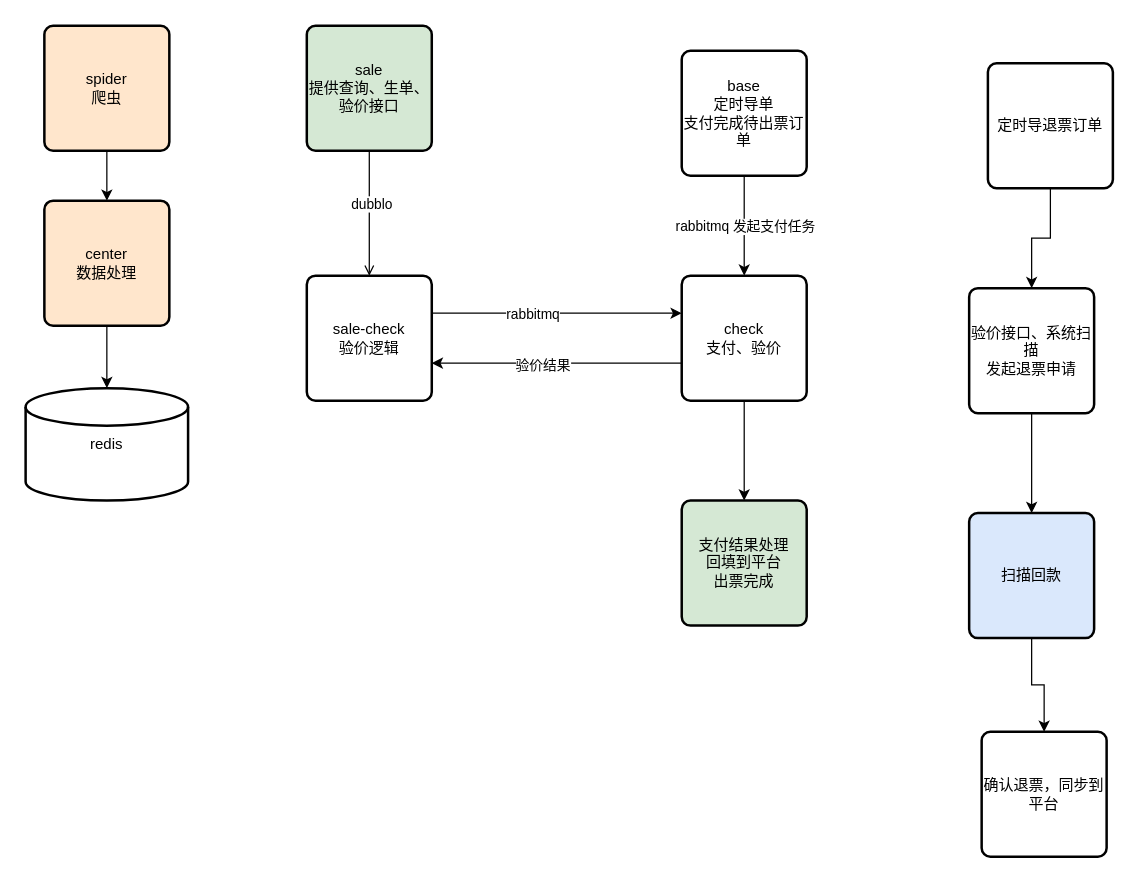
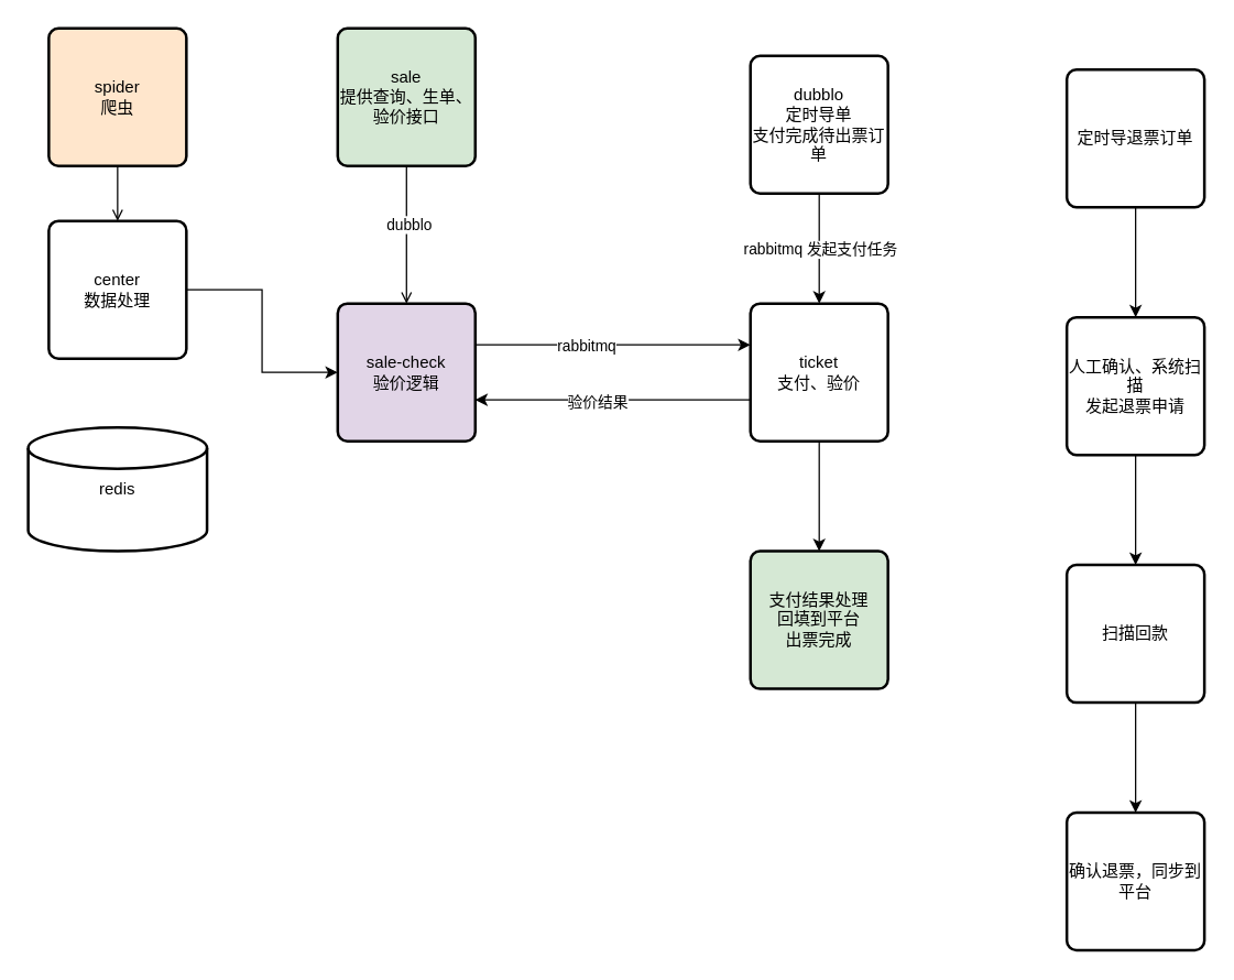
  <mxCell id="0" />
  <mxCell id="1" parent="0" />
- <mxCell id="2" value="" style="edgeStyle=orthogonalEdgeStyle;rounded=0;orthogonalLoop=1;jettySize=auto;html=1;" edge="1" parent="1" source="3" target="4"><mxGeometry relative="1" as="geometry" /></mxCell>
- <mxCell id="3" value="center&lt;br&gt;数据处理" style="rounded=1;whiteSpace=wrap;html=1;absoluteArcSize=1;arcSize=14;strokeWidth=2;fillColor=#ffe6cc;" vertex="1" parent="1"><mxGeometry x="35" y="160" width="100" height="100" as="geometry" /></mxCell>
+ <mxCell id="2" value="" style="edgeStyle=orthogonalEdgeStyle;rounded=0;orthogonalLoop=1;jettySize=auto;html=1;" edge="1" parent="1" source="3" target="10"><mxGeometry relative="1" as="geometry" /></mxCell>
+ <mxCell id="3" value="center&lt;br&gt;数据处理" style="rounded=1;whiteSpace=wrap;html=1;absoluteArcSize=1;arcSize=14;strokeWidth=2;" vertex="1" parent="1"><mxGeometry x="35" y="160" width="100" height="100" as="geometry" /></mxCell>
  <mxCell id="4" value="redis" style="strokeWidth=2;html=1;shape=mxgraph.flowchart.database;whiteSpace=wrap;" vertex="1" parent="1"><mxGeometry x="20" y="310" width="130" height="90" as="geometry" /></mxCell>
  <mxCell id="5" value="" style="edgeStyle=orthogonalEdgeStyle;rounded=0;orthogonalLoop=1;jettySize=auto;html=1;endArrow=open;" edge="1" parent="1" source="7" target="10"><mxGeometry relative="1" as="geometry" /></mxCell>
  <mxCell id="6" value="dubblo" style="edgeLabel;html=1;align=center;verticalAlign=middle;resizable=0;points=[];" vertex="1" connectable="0" parent="5"><mxGeometry x="-0.167" y="1" relative="1" as="geometry"><mxPoint as="offset" /></mxGeometry></mxCell>
  <mxCell id="7" value="sale&lt;br&gt;提供查询、生单、验价接口" style="rounded=1;whiteSpace=wrap;html=1;absoluteArcSize=1;arcSize=14;strokeWidth=2;fillColor=#d5e8d4;" vertex="1" parent="1"><mxGeometry x="245" y="20" width="100" height="100" as="geometry" /></mxCell>
  <mxCell id="8" style="edgeStyle=orthogonalEdgeStyle;rounded=0;orthogonalLoop=1;jettySize=auto;html=1;entryX=0;entryY=0.5;entryDx=0;entryDy=0;" edge="1" parent="1"><mxGeometry relative="1" as="geometry"><mxPoint x="345" y="250" as="sourcePoint" /><mxPoint x="545" y="250" as="targetPoint" /><Array as="points"><mxPoint x="495" y="250" /><mxPoint x="495" y="250" /></Array></mxGeometry></mxCell>
  <mxCell id="9" value="rabbitmq" style="edgeLabel;html=1;align=center;verticalAlign=middle;resizable=0;points=[];" vertex="1" connectable="0" parent="8"><mxGeometry x="-0.292" y="3" relative="1" as="geometry"><mxPoint x="9" y="3" as="offset" /></mxGeometry></mxCell>
- <mxCell id="10" value="sale-check&lt;br&gt;验价逻辑" style="rounded=1;whiteSpace=wrap;html=1;absoluteArcSize=1;arcSize=14;strokeWidth=2;" vertex="1" parent="1"><mxGeometry x="245" y="220" width="100" height="100" as="geometry" /></mxCell>
- <mxCell id="11" value="" style="edgeStyle=orthogonalEdgeStyle;rounded=0;orthogonalLoop=1;jettySize=auto;html=1;" edge="1" parent="1" source="12" target="3"><mxGeometry relative="1" as="geometry" /></mxCell>
+ <mxCell id="10" value="sale-check&lt;br&gt;验价逻辑" style="rounded=1;whiteSpace=wrap;html=1;absoluteArcSize=1;arcSize=14;strokeWidth=2;fillColor=#e1d5e7;" vertex="1" parent="1"><mxGeometry x="245" y="220" width="100" height="100" as="geometry" /></mxCell>
+ <mxCell id="11" value="" style="edgeStyle=orthogonalEdgeStyle;rounded=0;orthogonalLoop=1;jettySize=auto;html=1;endArrow=open;" edge="1" parent="1" source="12" target="3"><mxGeometry relative="1" as="geometry" /></mxCell>
  <mxCell id="12" value="spider&lt;br&gt;爬虫" style="rounded=1;whiteSpace=wrap;html=1;absoluteArcSize=1;arcSize=14;strokeWidth=2;fillColor=#ffe6cc;" vertex="1" parent="1"><mxGeometry x="35" y="20" width="100" height="100" as="geometry" /></mxCell>
  <mxCell id="13" value="" style="edgeStyle=orthogonalEdgeStyle;rounded=0;orthogonalLoop=1;jettySize=auto;html=1;" edge="1" parent="1" source="15" target="19"><mxGeometry relative="1" as="geometry" /></mxCell>
  <mxCell id="14" value="rabbitmq 发起支付任务" style="edgeLabel;html=1;align=center;verticalAlign=middle;resizable=0;points=[];" vertex="1" connectable="0" parent="13"><mxGeometry x="-0.275" y="-3" relative="1" as="geometry"><mxPoint x="3" y="11" as="offset" /></mxGeometry></mxCell>
- <mxCell id="15" value="base&lt;br&gt;定时导单&lt;br&gt;支付完成待出票订单" style="rounded=1;whiteSpace=wrap;html=1;absoluteArcSize=1;arcSize=14;strokeWidth=2;" vertex="1" parent="1"><mxGeometry x="545" y="40" width="100" height="100" as="geometry" /></mxCell>
+ <mxCell id="15" value="dubblo&lt;br&gt;定时导单&lt;br&gt;支付完成待出票订单" style="rounded=1;whiteSpace=wrap;html=1;absoluteArcSize=1;arcSize=14;strokeWidth=2;" vertex="1" parent="1"><mxGeometry x="545" y="40" width="100" height="100" as="geometry" /></mxCell>
  <mxCell id="16" style="edgeStyle=orthogonalEdgeStyle;rounded=0;orthogonalLoop=1;jettySize=auto;html=1;" edge="1" parent="1" source="19" target="10"><mxGeometry relative="1" as="geometry"><Array as="points"><mxPoint x="445" y="290" /><mxPoint x="445" y="290" /></Array></mxGeometry></mxCell>
  <mxCell id="17" value="验价结果" style="edgeLabel;html=1;align=center;verticalAlign=middle;resizable=0;points=[];" vertex="1" connectable="0" parent="16"><mxGeometry x="0.12" y="1" relative="1" as="geometry"><mxPoint as="offset" /></mxGeometry></mxCell>
  <mxCell id="18" value="" style="edgeStyle=orthogonalEdgeStyle;rounded=0;orthogonalLoop=1;jettySize=auto;html=1;" edge="1" parent="1" source="19" target="20"><mxGeometry relative="1" as="geometry" /></mxCell>
- <mxCell id="19" value="check&lt;br&gt;支付、验价" style="rounded=1;whiteSpace=wrap;html=1;absoluteArcSize=1;arcSize=14;strokeWidth=2;" vertex="1" parent="1"><mxGeometry x="545" y="220" width="100" height="100" as="geometry" /></mxCell>
+ <mxCell id="19" value="ticket&lt;br&gt;支付、验价" style="rounded=1;whiteSpace=wrap;html=1;absoluteArcSize=1;arcSize=14;strokeWidth=2;" vertex="1" parent="1"><mxGeometry x="545" y="220" width="100" height="100" as="geometry" /></mxCell>
  <mxCell id="20" value="支付结果处理&lt;br&gt;回填到平台&lt;br&gt;出票完成" style="rounded=1;whiteSpace=wrap;html=1;absoluteArcSize=1;arcSize=14;strokeWidth=2;fillColor=#d5e8d4;" vertex="1" parent="1"><mxGeometry x="545" y="400" width="100" height="100" as="geometry" /></mxCell>
  <mxCell id="21" value="" style="edgeStyle=orthogonalEdgeStyle;rounded=0;orthogonalLoop=1;jettySize=auto;html=1;" edge="1" parent="1" source="22" target="24"><mxGeometry relative="1" as="geometry" /></mxCell>
- <mxCell id="22" value="定时导退票订单" style="rounded=1;whiteSpace=wrap;html=1;absoluteArcSize=1;arcSize=14;strokeWidth=2;" vertex="1" parent="1"><mxGeometry x="790" y="50" width="100" height="100" as="geometry" /></mxCell>
+ <mxCell id="22" value="定时导退票订单" style="rounded=1;whiteSpace=wrap;html=1;absoluteArcSize=1;arcSize=14;strokeWidth=2;" vertex="1" parent="1"><mxGeometry x="775" y="50" width="100" height="100" as="geometry" /></mxCell>
  <mxCell id="23" value="" style="edgeStyle=orthogonalEdgeStyle;rounded=0;orthogonalLoop=1;jettySize=auto;html=1;" edge="1" parent="1" source="24" target="26"><mxGeometry relative="1" as="geometry" /></mxCell>
- <mxCell id="24" value="验价接口、系统扫描&lt;br&gt;发起退票申请" style="rounded=1;whiteSpace=wrap;html=1;absoluteArcSize=1;arcSize=14;strokeWidth=2;" vertex="1" parent="1"><mxGeometry x="775" y="230" width="100" height="100" as="geometry" /></mxCell>
+ <mxCell id="24" value="人工确认、系统扫描&lt;br&gt;发起退票申请" style="rounded=1;whiteSpace=wrap;html=1;absoluteArcSize=1;arcSize=14;strokeWidth=2;" vertex="1" parent="1"><mxGeometry x="775" y="230" width="100" height="100" as="geometry" /></mxCell>
  <mxCell id="25" value="" style="edgeStyle=orthogonalEdgeStyle;rounded=0;orthogonalLoop=1;jettySize=auto;html=1;" edge="1" parent="1" source="26" target="27"><mxGeometry relative="1" as="geometry" /></mxCell>
- <mxCell id="26" value="扫描回款" style="rounded=1;whiteSpace=wrap;html=1;absoluteArcSize=1;arcSize=14;strokeWidth=2;fillColor=#dae8fc;" vertex="1" parent="1"><mxGeometry x="775" y="410" width="100" height="100" as="geometry" /></mxCell>
- <mxCell id="27" value="确认退票，同步到平台" style="rounded=1;whiteSpace=wrap;html=1;absoluteArcSize=1;arcSize=14;strokeWidth=2;" vertex="1" parent="1"><mxGeometry x="785" y="585" width="100" height="100" as="geometry" /></mxCell>
+ <mxCell id="26" value="扫描回款" style="rounded=1;whiteSpace=wrap;html=1;absoluteArcSize=1;arcSize=14;strokeWidth=2;" vertex="1" parent="1"><mxGeometry x="775" y="410" width="100" height="100" as="geometry" /></mxCell>
+ <mxCell id="27" value="确认退票，同步到平台" style="rounded=1;whiteSpace=wrap;html=1;absoluteArcSize=1;arcSize=14;strokeWidth=2;" vertex="1" parent="1"><mxGeometry x="775" y="590" width="100" height="100" as="geometry" /></mxCell>
